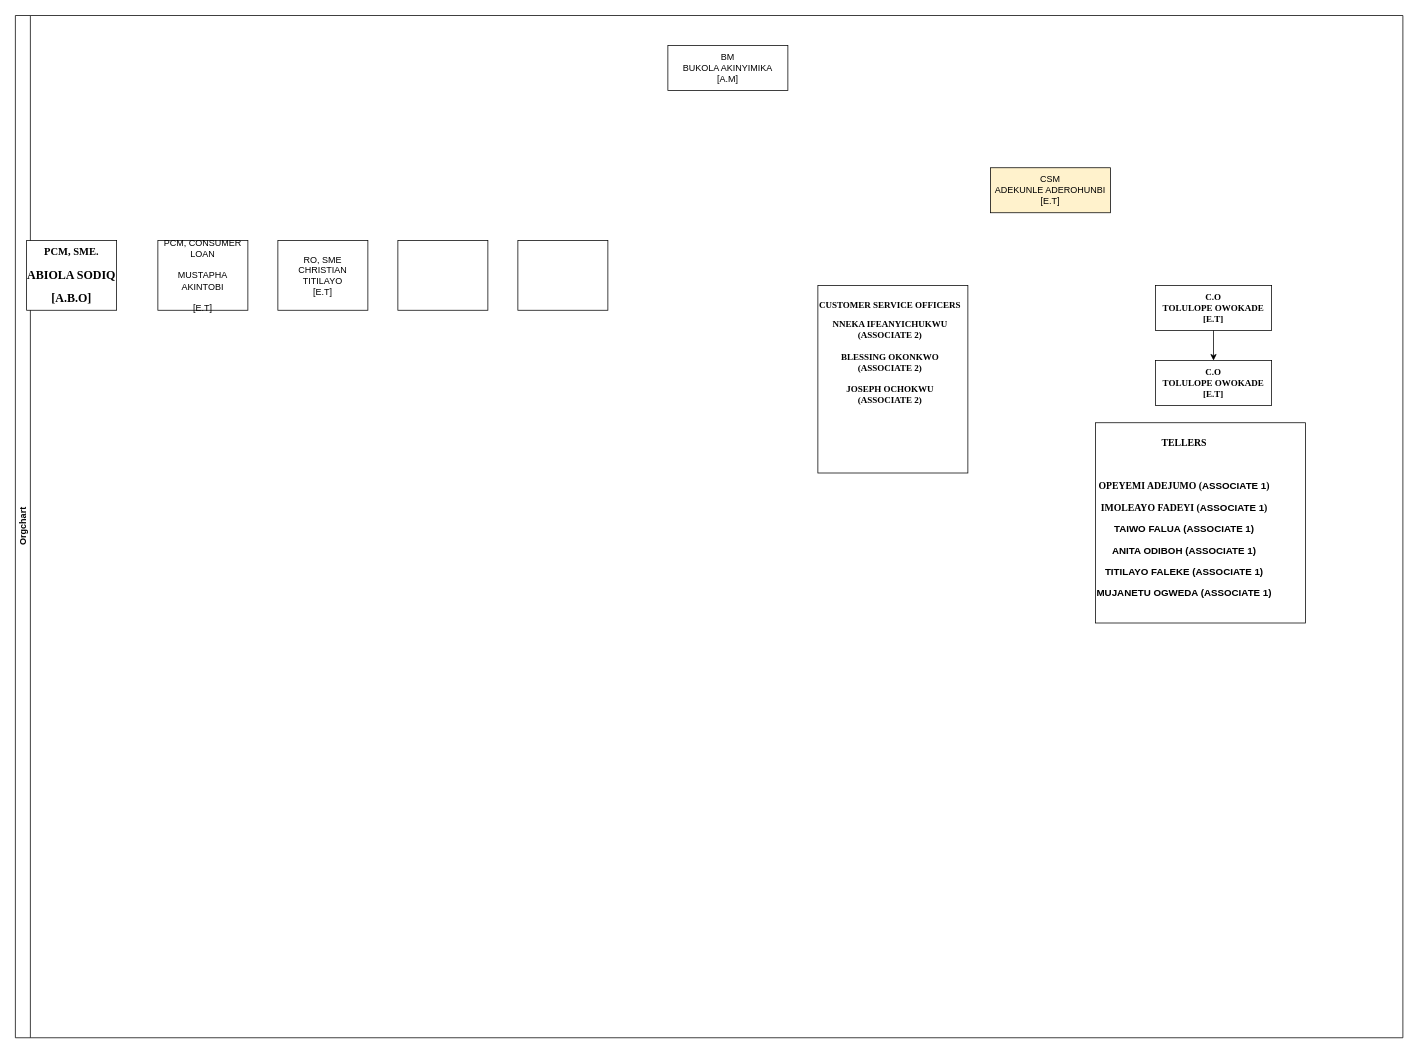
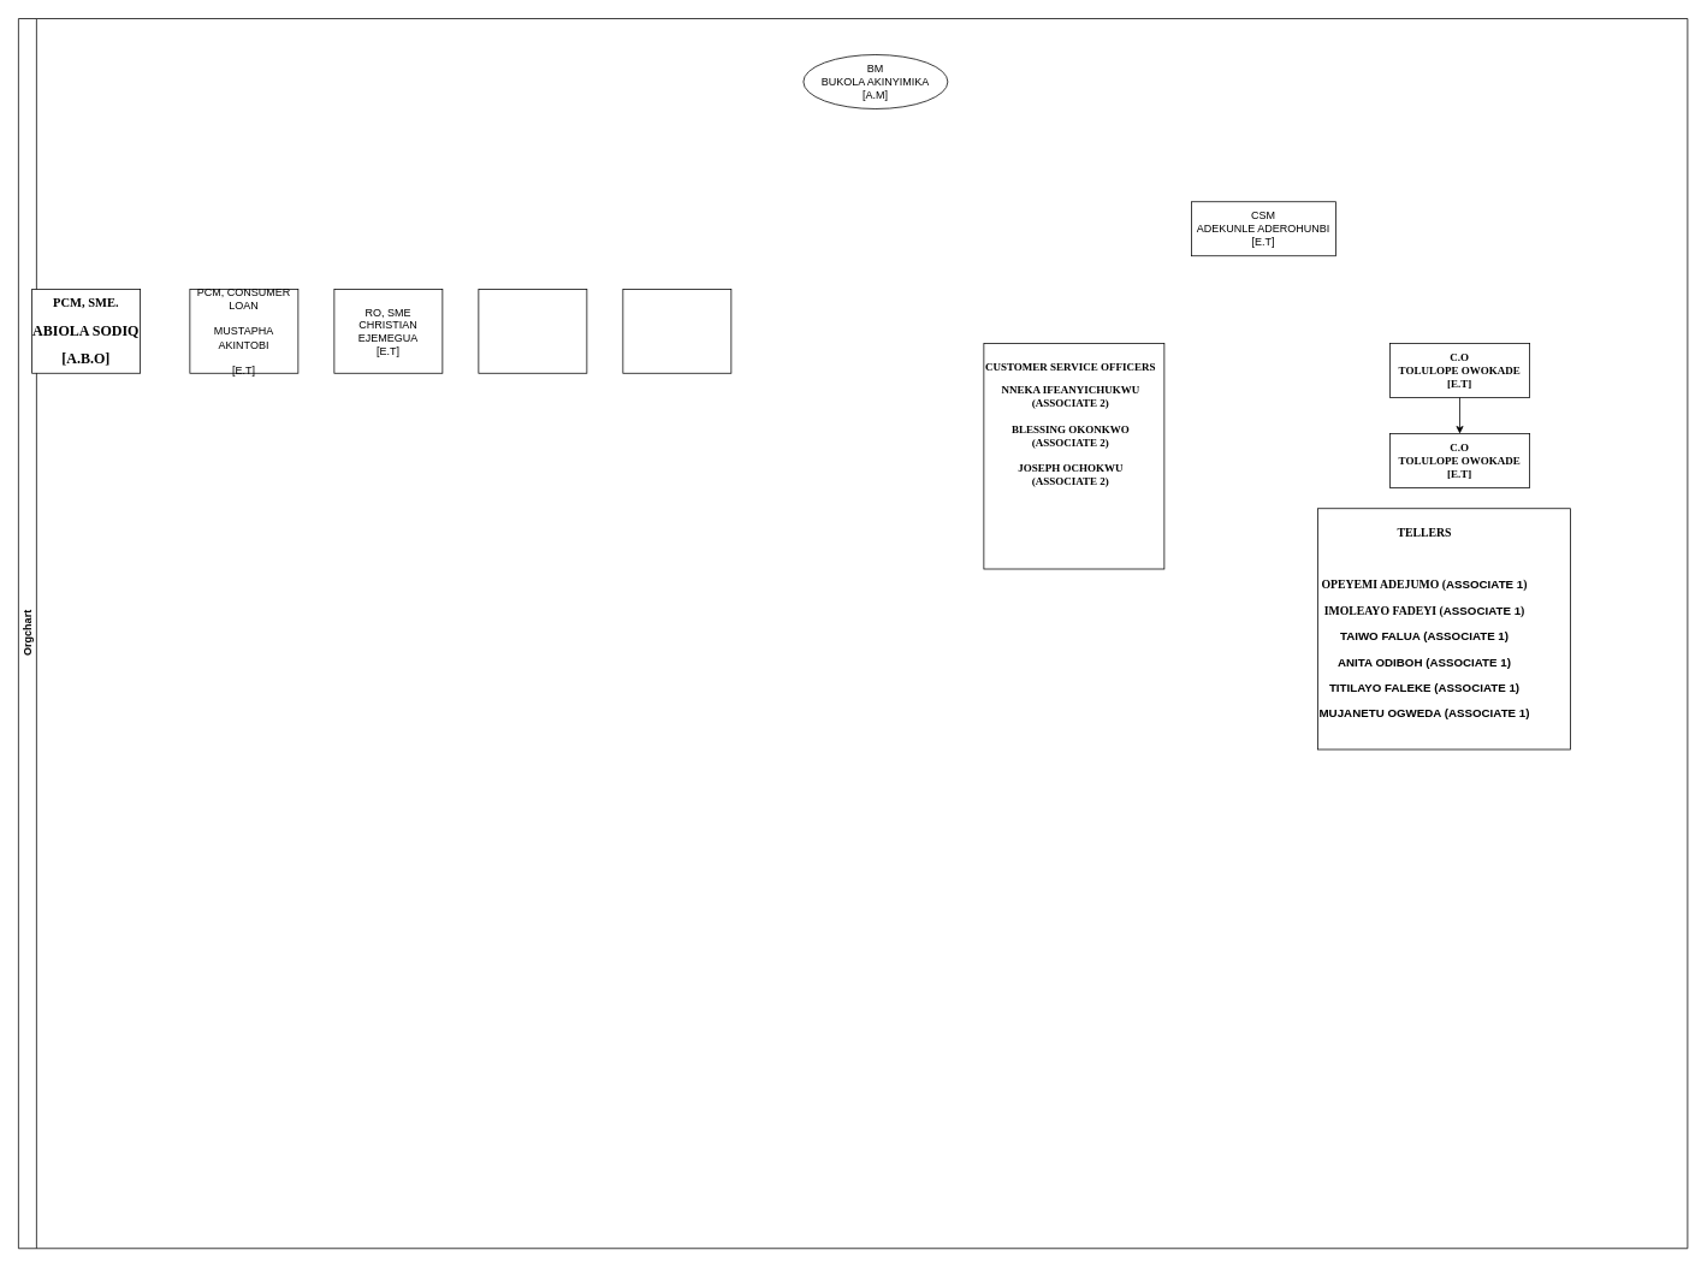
  <mxCell id="0" />
  <mxCell id="1" parent="0" />
  <mxCell id="2" value="Orgchart" style="swimlane;html=1;startSize=20;horizontal=0;containerType=tree;glass=0;" parent="1" vertex="1"><mxGeometry x="20" y="20" width="1850" height="1363" as="geometry"><mxRectangle x="40" y="80" width="90" height="30" as="alternateBounds" /></mxGeometry></mxCell>
- <mxCell id="3" value="BM&lt;br&gt;BUKOLA AKINYIMIKA&lt;br&gt;[A.M]" style="rounded=0;whiteSpace=wrap;html=1;" vertex="1" parent="2"><mxGeometry x="870" y="40" width="160" height="60" as="geometry" /></mxCell>
- <mxCell id="4" value="CSM&lt;br&gt;ADEKUNLE ADEROHUNBI&lt;br&gt;[E.T]" style="rounded=0;whiteSpace=wrap;html=1;fillColor=#fff2cc;" vertex="1" parent="2"><mxGeometry x="1300" y="203" width="160" height="60" as="geometry" /></mxCell>
+ <mxCell id="3" value="BM&lt;br&gt;BUKOLA AKINYIMIKA&lt;br&gt;[A.M]" style="ellipse;whiteSpace=wrap;html=1;" vertex="1" parent="2"><mxGeometry x="870" y="40" width="160" height="60" as="geometry" /></mxCell>
+ <mxCell id="4" value="CSM&lt;br&gt;ADEKUNLE ADEROHUNBI&lt;br&gt;[E.T]" style="rounded=0;whiteSpace=wrap;html=1;" vertex="1" parent="2"><mxGeometry x="1300" y="203" width="160" height="60" as="geometry" /></mxCell>
  <mxCell id="5" value="&lt;p&gt;&lt;b&gt;&lt;font style=&quot;font-size: 14px;&quot; face=&quot;Times New Roman&quot;&gt;PCM, SME.&lt;br&gt;&lt;/font&gt;&lt;/b&gt;&lt;/p&gt;&lt;p&gt;&lt;b&gt;&lt;font size=&quot;3&quot; face=&quot;Times New Roman&quot;&gt;ABIOLA SODIQ&lt;br&gt;&lt;/font&gt;&lt;/b&gt;&lt;/p&gt;&lt;p&gt;&lt;b&gt;&lt;font size=&quot;3&quot; face=&quot;Times New Roman&quot;&gt;[A.B.O]&lt;/font&gt;&lt;/b&gt;&lt;/p&gt;&lt;p&gt;&lt;/p&gt;&lt;p&gt;&lt;/p&gt;" style="rounded=0;whiteSpace=wrap;html=1;" vertex="1" parent="2"><mxGeometry x="15" y="300" width="120" height="93" as="geometry" /></mxCell>
  <mxCell id="6" value="PCM, CONSUMER LOAN&lt;br&gt;&lt;br&gt;MUSTAPHA AKINTOBI&lt;br&gt;&lt;br&gt;[E.T]" style="rounded=0;whiteSpace=wrap;html=1;" vertex="1" parent="2"><mxGeometry x="190" y="300" width="120" height="93" as="geometry" /></mxCell>
- <mxCell id="7" value="RO, SME&lt;br&gt;CHRISTIAN TITILAYO&lt;br&gt;[E.T]" style="rounded=0;whiteSpace=wrap;html=1;" vertex="1" parent="2"><mxGeometry x="350" y="300" width="120" height="93" as="geometry" /></mxCell>
+ <mxCell id="7" value="RO, SME&lt;br&gt;CHRISTIAN EJEMEGUA&lt;br&gt;[E.T]" style="rounded=0;whiteSpace=wrap;html=1;" vertex="1" parent="2"><mxGeometry x="350" y="300" width="120" height="93" as="geometry" /></mxCell>
  <mxCell id="8" value="" style="rounded=0;whiteSpace=wrap;html=1;" vertex="1" parent="2"><mxGeometry x="510" y="300" width="120" height="93" as="geometry" /></mxCell>
  <mxCell id="9" value="" style="rounded=0;whiteSpace=wrap;html=1;" vertex="1" parent="2"><mxGeometry x="670" y="300" width="120" height="93" as="geometry" /></mxCell>
  <mxCell id="10" value="&lt;p&gt;&lt;font face=&quot;Times New Roman&quot;&gt;&lt;b&gt;C.O&lt;br&gt;TOLULOPE OWOKADE&lt;br&gt;[E.T]&lt;/b&gt;&lt;/font&gt;&lt;/p&gt;" style="rounded=0;whiteSpace=wrap;html=1;" vertex="1" parent="2"><mxGeometry x="1520" y="360" width="155" height="60" as="geometry" /></mxCell>
  <mxCell id="11" value="&lt;p style=&quot;line-height: 120%;&quot;&gt;&lt;/p&gt;&lt;div style=&quot;line-height: 120%;&quot;&gt;&lt;p style=&quot;text-align: center;&quot;&gt;&lt;span style=&quot;font-family: &amp;quot;Times New Roman&amp;quot;; background-color: initial;&quot;&gt;&lt;b&gt;CUSTOMER SERVICE OFFICERS&lt;/b&gt;&lt;/span&gt;&lt;/p&gt;&lt;font face=&quot;Times New Roman&quot;&gt;&lt;div style=&quot;text-align: center;&quot;&gt;&lt;span style=&quot;background-color: initial;&quot;&gt;&lt;b&gt;NNEKA IFEANYICHUKWU&lt;/b&gt;&lt;/span&gt;&lt;/div&gt;&lt;/font&gt;&lt;/div&gt;&lt;div style=&quot;text-align: center; line-height: 120%;&quot;&gt;&lt;font face=&quot;Times New Roman&quot;&gt;&lt;b&gt;(ASSOCIATE 2)&lt;/b&gt;&lt;/font&gt;&lt;/div&gt;&lt;div style=&quot;text-align: center; line-height: 120%;&quot;&gt;&lt;font face=&quot;Times New Roman&quot;&gt;&lt;b&gt;&lt;br&gt;&lt;/b&gt;&lt;/font&gt;&lt;/div&gt;&lt;div style=&quot;text-align: center; line-height: 120%;&quot;&gt;&lt;font face=&quot;Times New Roman&quot;&gt;&lt;b&gt;BLESSING OKONKWO&lt;/b&gt;&lt;/font&gt;&lt;/div&gt;&lt;div style=&quot;line-height: 120%;&quot;&gt;&lt;div style=&quot;text-align: center;&quot;&gt;&lt;span style=&quot;font-family: &amp;quot;Times New Roman&amp;quot;; background-color: initial;&quot;&gt;&lt;b&gt;(ASSOCIATE 2)&lt;/b&gt;&lt;/span&gt;&lt;/div&gt;&lt;font face=&quot;Times New Roman&quot;&gt;&lt;div style=&quot;text-align: center;&quot;&gt;&lt;b&gt;&lt;br&gt;&lt;/b&gt;&lt;/div&gt;&lt;/font&gt;&lt;/div&gt;&lt;div style=&quot;text-align: center; line-height: 120%;&quot;&gt;&lt;font face=&quot;Times New Roman&quot;&gt;&lt;b&gt;JOSEPH OCHOKWU&lt;/b&gt;&lt;/font&gt;&lt;/div&gt;&lt;div style=&quot;text-align: center; line-height: 120%;&quot;&gt;&lt;font face=&quot;Times New Roman&quot;&gt;&lt;b&gt;(ASSOCIATE 2)&lt;/b&gt;&lt;/font&gt;&lt;/div&gt;&lt;p&gt;&lt;/p&gt;" style="rounded=0;whiteSpace=wrap;html=1;align=left;verticalAlign=top;" vertex="1" parent="2"><mxGeometry x="1070" y="360" width="200" height="250" as="geometry" /></mxCell>
  <mxCell id="12" value="" style="edgeStyle=orthogonalEdgeStyle;rounded=0;orthogonalLoop=1;jettySize=auto;html=1;" edge="1" source="10" target="13" parent="2"><mxGeometry relative="1" as="geometry" /></mxCell>
  <mxCell id="13" value="&lt;p&gt;&lt;font face=&quot;Times New Roman&quot;&gt;&lt;b&gt;C.O&lt;br&gt;TOLULOPE OWOKADE&lt;br&gt;[E.T]&lt;/b&gt;&lt;/font&gt;&lt;/p&gt;" style="rounded=0;whiteSpace=wrap;html=1;" vertex="1" parent="2"><mxGeometry x="1520" y="460" width="155" height="60" as="geometry" /></mxCell>
  <mxCell id="14" value="&lt;p style=&quot;line-height: 120%;&quot;&gt;&lt;/p&gt;&lt;div style=&quot;line-height: 120%; font-size: 13px;&quot;&gt;&lt;p style=&quot;text-align: center;&quot;&gt;&lt;font style=&quot;font-size: 13px;&quot; face=&quot;Times New Roman&quot;&gt;&lt;b&gt;TELLERS&lt;/b&gt;&lt;/font&gt;&lt;/p&gt;&lt;p style=&quot;text-align: center;&quot;&gt;&lt;font style=&quot;font-size: 13px;&quot; face=&quot;Times New Roman&quot;&gt;&lt;b&gt;&lt;br&gt;&lt;/b&gt;&lt;/font&gt;&lt;/p&gt;&lt;p style=&quot;text-align: center;&quot;&gt;&lt;b&gt;&lt;font style=&quot;font-size: 13px;&quot; face=&quot;Times New Roman&quot;&gt;OPEYEMI ADEJUMO (&lt;/font&gt;ASSOCIATE 1&lt;font style=&quot;font-size: 13px;&quot; face=&quot;Times New Roman&quot;&gt;)&lt;/font&gt;&lt;/b&gt;&lt;/p&gt;&lt;p style=&quot;text-align: center;&quot;&gt;&lt;b&gt;&lt;font style=&quot;font-size: 13px;&quot; face=&quot;Times New Roman&quot;&gt;IMOLEAYO FADEYI (&lt;/font&gt;ASSOCIATE 1&lt;font style=&quot;font-size: 13px;&quot; face=&quot;Times New Roman&quot;&gt;)&lt;/font&gt;&lt;/b&gt;&lt;/p&gt;&lt;p style=&quot;text-align: center;&quot;&gt;&lt;b&gt;TAIWO FALUA (ASSOCIATE 1)&lt;/b&gt;&lt;/p&gt;&lt;p style=&quot;text-align: center;&quot;&gt;&lt;b&gt;ANITA ODIBOH (ASSOCIATE 1)&lt;/b&gt;&lt;/p&gt;&lt;p style=&quot;text-align: center;&quot;&gt;&lt;b&gt;TITILAYO FALEKE (ASSOCIATE 1)&lt;/b&gt;&lt;/p&gt;&lt;p style=&quot;text-align: center;&quot;&gt;&lt;b&gt;MUJANETU OGWEDA (ASSOCIATE 1)&lt;/b&gt;&lt;/p&gt;&lt;/div&gt;&lt;p&gt;&lt;/p&gt;" style="rounded=0;whiteSpace=wrap;html=1;align=left;verticalAlign=top;" vertex="1" parent="2"><mxGeometry x="1440" y="543" width="280" height="267" as="geometry" /></mxCell>
